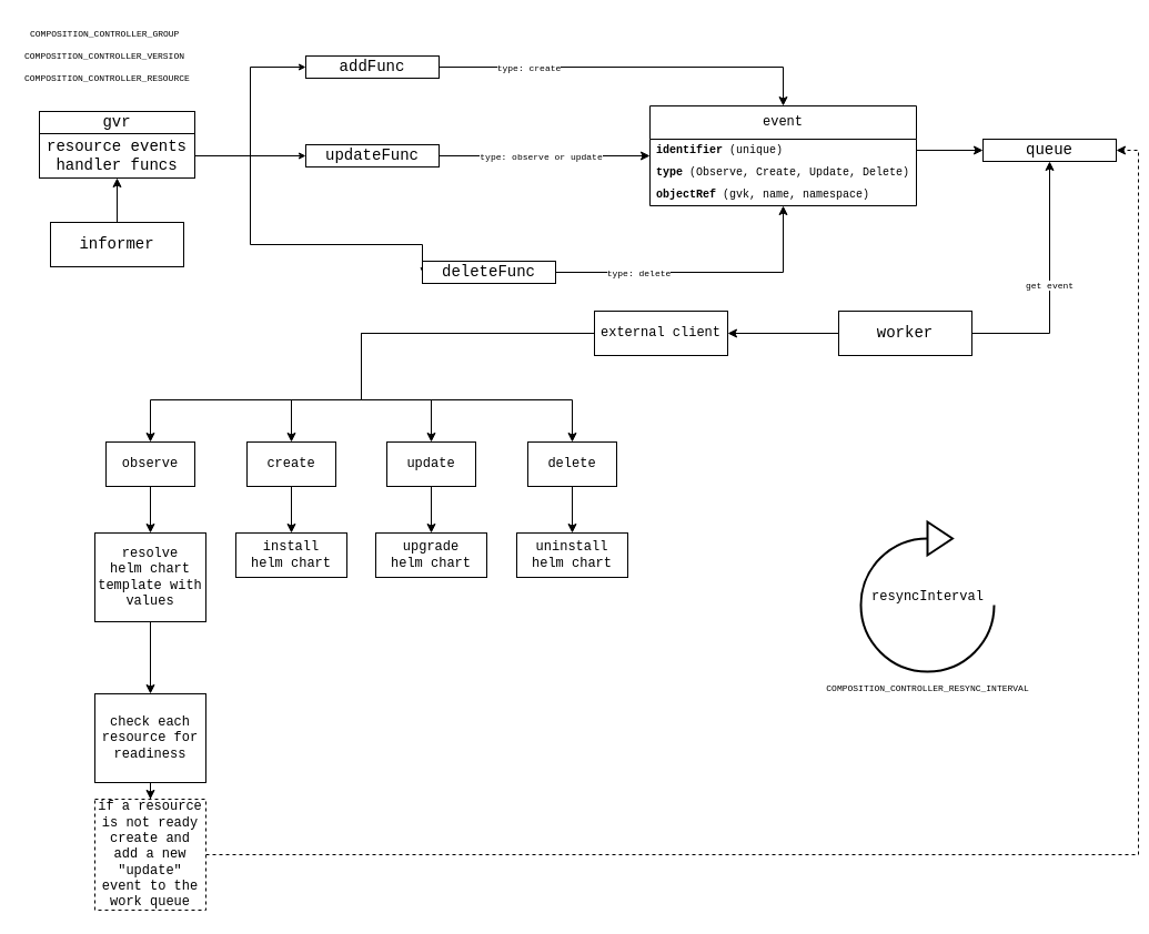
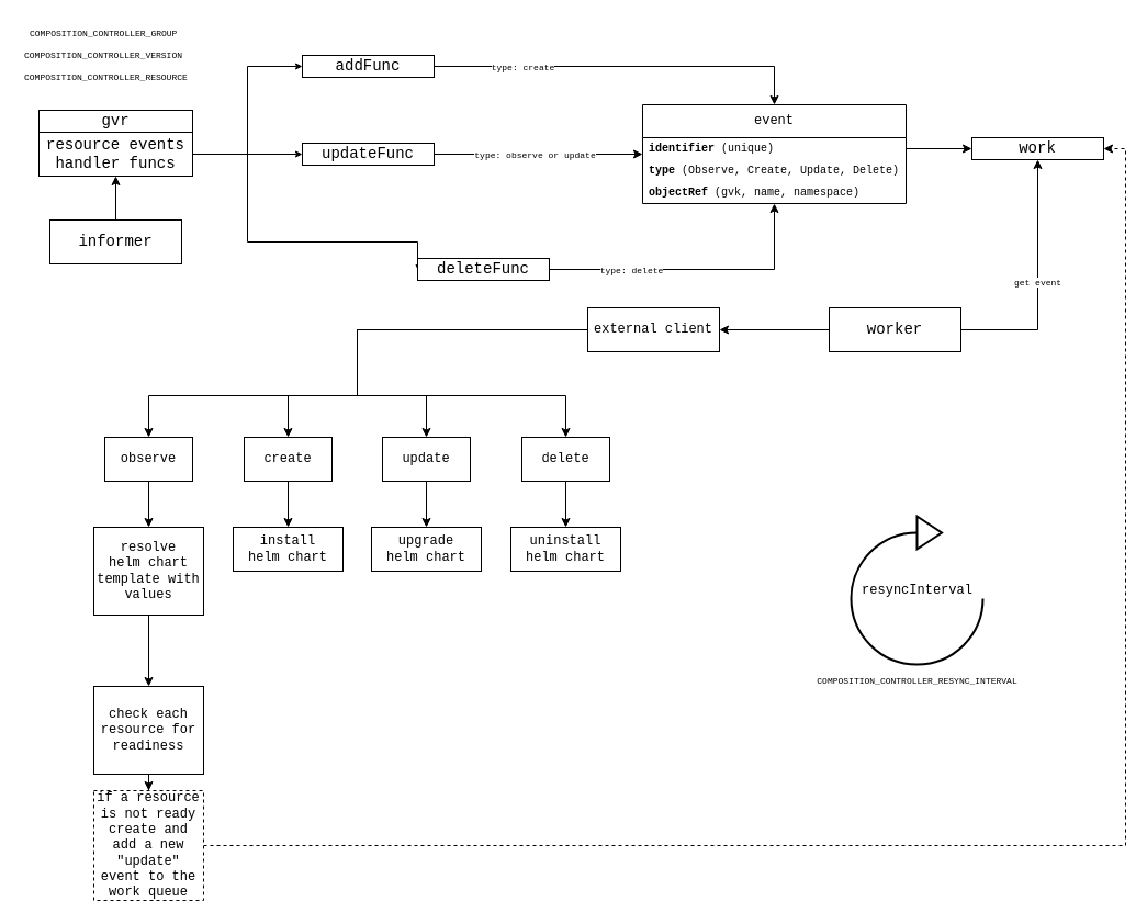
  <mxCell id="0" />
  <mxCell id="1" parent="0" />
  <mxCell id="2" style="edgeStyle=orthogonalEdgeStyle;rounded=0;orthogonalLoop=1;jettySize=auto;html=1;entryX=0;entryY=0.5;entryDx=0;entryDy=0;endArrow=classic;endFill=1;endSize=4;startSize=4;" edge="1" parent="1" source="3" target="9"><mxGeometry relative="1" as="geometry" /></mxCell>
  <mxCell id="3" value="resource events&lt;br&gt;handler funcs" style="rounded=0;whiteSpace=wrap;html=1;fontFamily=Courier New;fontSize=14;" vertex="1" parent="1"><mxGeometry x="35" y="120" width="140" height="40" as="geometry" /></mxCell>
  <mxCell id="4" value="gvr" style="rounded=0;whiteSpace=wrap;html=1;fontFamily=Courier New;fontSize=14;" vertex="1" parent="1"><mxGeometry x="35" y="100" width="140" height="20" as="geometry" /></mxCell>
  <mxCell id="5" style="edgeStyle=orthogonalEdgeStyle;rounded=0;orthogonalLoop=1;jettySize=auto;html=1;entryX=0.5;entryY=1;entryDx=0;entryDy=0;" edge="1" parent="1" source="6" target="3"><mxGeometry relative="1" as="geometry" /></mxCell>
  <mxCell id="6" value="informer" style="rounded=0;whiteSpace=wrap;html=1;fontFamily=Courier New;fontSize=14;" vertex="1" parent="1"><mxGeometry x="45" y="200" width="120" height="40" as="geometry" /></mxCell>
  <mxCell id="7" style="rounded=0;orthogonalLoop=1;jettySize=auto;html=1;entryX=0;entryY=0.5;entryDx=0;entryDy=0;endArrow=classic;endFill=1;endSize=4;startSize=4;edgeStyle=orthogonalEdgeStyle;" edge="1" parent="1" target="8"><mxGeometry relative="1" as="geometry"><mxPoint x="175" y="140" as="sourcePoint" /><Array as="points"><mxPoint x="225" y="140" /><mxPoint x="225" y="60" /></Array></mxGeometry></mxCell>
  <mxCell id="8" value="addFunc" style="rounded=0;whiteSpace=wrap;html=1;fontFamily=Courier New;fontSize=14;" vertex="1" parent="1"><mxGeometry x="275" y="50" width="120" height="20" as="geometry" /></mxCell>
  <mxCell id="9" value="updateFunc" style="rounded=0;whiteSpace=wrap;html=1;fontFamily=Courier New;fontSize=14;" vertex="1" parent="1"><mxGeometry x="275" y="130" width="120" height="20" as="geometry" /></mxCell>
  <mxCell id="10" style="rounded=0;orthogonalLoop=1;jettySize=auto;html=1;entryX=0;entryY=0.5;entryDx=0;entryDy=0;startSize=4;endSize=2;endArrow=classic;endFill=1;edgeStyle=orthogonalEdgeStyle;" edge="1" parent="1" target="11"><mxGeometry relative="1" as="geometry"><mxPoint x="175" y="140" as="sourcePoint" /><Array as="points"><mxPoint x="225" y="140" /><mxPoint x="225" y="220" /></Array></mxGeometry></mxCell>
  <mxCell id="11" value="deleteFunc" style="rounded=0;whiteSpace=wrap;html=1;fontFamily=Courier New;fontSize=14;" vertex="1" parent="1"><mxGeometry x="380" y="235" width="120" height="20" as="geometry" /></mxCell>
- <mxCell id="12" value="queue" style="rounded=0;whiteSpace=wrap;html=1;fontFamily=Courier New;fontSize=14;" vertex="1" parent="1"><mxGeometry x="885" y="125" width="120" height="20" as="geometry" /></mxCell>
+ <mxCell id="12" value="work" style="rounded=0;whiteSpace=wrap;html=1;fontFamily=Courier New;fontSize=14;" vertex="1" parent="1"><mxGeometry x="885" y="125" width="120" height="20" as="geometry" /></mxCell>
  <mxCell id="13" value="get event" style="edgeStyle=orthogonalEdgeStyle;rounded=0;orthogonalLoop=1;jettySize=auto;html=1;entryX=0.5;entryY=1;entryDx=0;entryDy=0;exitX=1;exitY=0.5;exitDx=0;exitDy=0;fontFamily=Courier New;fontSize=8;" edge="1" parent="1" source="15" target="12"><mxGeometry relative="1" as="geometry"><Array as="points"><mxPoint x="945" y="300" /></Array></mxGeometry></mxCell>
  <mxCell id="14" style="edgeStyle=orthogonalEdgeStyle;rounded=0;orthogonalLoop=1;jettySize=auto;html=1;entryX=1;entryY=0.5;entryDx=0;entryDy=0;" edge="1" parent="1" source="15" target="20"><mxGeometry relative="1" as="geometry" /></mxCell>
  <mxCell id="15" value="worker" style="rounded=0;whiteSpace=wrap;html=1;fontFamily=Courier New;fontSize=14;" vertex="1" parent="1"><mxGeometry x="755" y="280" width="120" height="40" as="geometry" /></mxCell>
  <mxCell id="16" style="edgeStyle=orthogonalEdgeStyle;rounded=0;orthogonalLoop=1;jettySize=auto;html=1;entryX=0.5;entryY=0;entryDx=0;entryDy=0;" edge="1" parent="1" source="20" target="22"><mxGeometry relative="1" as="geometry"><Array as="points"><mxPoint x="325" y="360" /><mxPoint x="135" y="360" /></Array></mxGeometry></mxCell>
  <mxCell id="17" style="edgeStyle=orthogonalEdgeStyle;rounded=0;orthogonalLoop=1;jettySize=auto;html=1;entryX=0.5;entryY=0;entryDx=0;entryDy=0;" edge="1" parent="1" source="20" target="24"><mxGeometry relative="1" as="geometry"><Array as="points"><mxPoint x="325" y="360" /><mxPoint x="262" y="360" /></Array></mxGeometry></mxCell>
  <mxCell id="18" style="edgeStyle=orthogonalEdgeStyle;rounded=0;orthogonalLoop=1;jettySize=auto;html=1;entryX=0.5;entryY=0;entryDx=0;entryDy=0;" edge="1" parent="1" source="20" target="26"><mxGeometry relative="1" as="geometry"><Array as="points"><mxPoint x="325" y="360" /><mxPoint x="388" y="360" /></Array></mxGeometry></mxCell>
  <mxCell id="19" style="edgeStyle=orthogonalEdgeStyle;rounded=0;orthogonalLoop=1;jettySize=auto;html=1;entryX=0.5;entryY=0;entryDx=0;entryDy=0;" edge="1" parent="1" source="20" target="28"><mxGeometry relative="1" as="geometry"><Array as="points"><mxPoint x="325" y="360" /><mxPoint x="515" y="360" /></Array></mxGeometry></mxCell>
  <mxCell id="20" value="external client" style="rounded=0;whiteSpace=wrap;html=1;fontFamily=Courier New;" vertex="1" parent="1"><mxGeometry x="535" y="280" width="120" height="40" as="geometry" /></mxCell>
  <mxCell id="21" style="edgeStyle=orthogonalEdgeStyle;rounded=0;orthogonalLoop=1;jettySize=auto;html=1;entryX=0.5;entryY=0;entryDx=0;entryDy=0;" edge="1" parent="1" source="22" target="44"><mxGeometry relative="1" as="geometry" /></mxCell>
  <mxCell id="22" value="observe" style="rounded=0;whiteSpace=wrap;html=1;fontFamily=Courier New;" vertex="1" parent="1"><mxGeometry x="95" y="398" width="80" height="40" as="geometry" /></mxCell>
  <mxCell id="23" style="edgeStyle=orthogonalEdgeStyle;rounded=0;orthogonalLoop=1;jettySize=auto;html=1;entryX=0.5;entryY=0;entryDx=0;entryDy=0;" edge="1" parent="1" source="24" target="40"><mxGeometry relative="1" as="geometry" /></mxCell>
  <mxCell id="24" value="create" style="rounded=0;whiteSpace=wrap;html=1;fontFamily=Courier New;" vertex="1" parent="1"><mxGeometry x="222" y="398" width="80" height="40" as="geometry" /></mxCell>
  <mxCell id="25" style="edgeStyle=orthogonalEdgeStyle;rounded=0;orthogonalLoop=1;jettySize=auto;html=1;entryX=0.5;entryY=0;entryDx=0;entryDy=0;" edge="1" parent="1" source="26" target="41"><mxGeometry relative="1" as="geometry" /></mxCell>
  <mxCell id="26" value="update" style="rounded=0;whiteSpace=wrap;html=1;fontFamily=Courier New;" vertex="1" parent="1"><mxGeometry x="348" y="398" width="80" height="40" as="geometry" /></mxCell>
  <mxCell id="27" style="edgeStyle=orthogonalEdgeStyle;rounded=0;orthogonalLoop=1;jettySize=auto;html=1;entryX=0.5;entryY=0;entryDx=0;entryDy=0;" edge="1" parent="1" source="28" target="42"><mxGeometry relative="1" as="geometry" /></mxCell>
  <mxCell id="28" value="delete" style="rounded=0;whiteSpace=wrap;html=1;fontFamily=Courier New;" vertex="1" parent="1"><mxGeometry x="475" y="398" width="80" height="40" as="geometry" /></mxCell>
  <mxCell id="29" style="edgeStyle=orthogonalEdgeStyle;rounded=0;orthogonalLoop=1;jettySize=auto;html=1;exitX=1;exitY=0.5;exitDx=0;exitDy=0;" edge="1" parent="1" source="11" target="35"><mxGeometry relative="1" as="geometry" /></mxCell>
  <mxCell id="30" value="type: delete" style="edgeLabel;html=1;align=center;verticalAlign=middle;resizable=0;points=[];fontFamily=Courier New;fontSize=8;" vertex="1" connectable="0" parent="29"><mxGeometry x="-0.62" y="1" relative="1" as="geometry"><mxPoint x="24" y="1" as="offset" /></mxGeometry></mxCell>
  <mxCell id="31" style="edgeStyle=orthogonalEdgeStyle;rounded=0;orthogonalLoop=1;jettySize=auto;html=1;exitX=1;exitY=0.5;exitDx=0;exitDy=0;entryX=0.5;entryY=0;entryDx=0;entryDy=0;" edge="1" parent="1" source="8" target="35"><mxGeometry relative="1" as="geometry" /></mxCell>
  <mxCell id="32" value="type: create" style="edgeLabel;html=1;align=center;verticalAlign=middle;resizable=0;points=[];fontSize=8;fontFamily=Courier New;" vertex="1" connectable="0" parent="31"><mxGeometry x="0.167" y="1" relative="1" as="geometry"><mxPoint x="-121" y="1" as="offset" /></mxGeometry></mxCell>
  <mxCell id="33" style="edgeStyle=orthogonalEdgeStyle;rounded=0;orthogonalLoop=1;jettySize=auto;html=1;exitX=1;exitY=0.5;exitDx=0;exitDy=0;" edge="1" parent="1" source="9" target="35"><mxGeometry relative="1" as="geometry" /></mxCell>
  <mxCell id="34" value="type: observe or update" style="edgeLabel;html=1;align=center;verticalAlign=middle;resizable=0;points=[];fontSize=8;fontFamily=Courier New;" vertex="1" connectable="0" parent="33"><mxGeometry x="0.069" y="-1" relative="1" as="geometry"><mxPoint x="-11" y="-1" as="offset" /></mxGeometry></mxCell>
  <mxCell id="35" value="event" style="swimlane;fontStyle=0;childLayout=stackLayout;horizontal=1;startSize=30;horizontalStack=0;resizeParent=1;resizeParentMax=0;resizeLast=0;collapsible=1;marginBottom=0;whiteSpace=wrap;html=1;fontFamily=Courier New;fontSize=12;" vertex="1" parent="1"><mxGeometry x="585" y="95" width="240" height="90" as="geometry" /></mxCell>
  <mxCell id="36" value="&lt;b&gt;identifier&lt;/b&gt; (unique)" style="text;strokeColor=none;fillColor=none;align=left;verticalAlign=middle;spacingLeft=4;spacingRight=4;overflow=hidden;points=[[0,0.5],[1,0.5]];portConstraint=eastwest;rotatable=0;whiteSpace=wrap;html=1;fontFamily=Courier New;fontSize=10;" vertex="1" parent="35"><mxGeometry y="30" width="240" height="20" as="geometry" /></mxCell>
  <mxCell id="37" value="&lt;b&gt;type&lt;/b&gt; (Observe, Create, Update, Delete)" style="text;strokeColor=none;fillColor=none;align=left;verticalAlign=middle;spacingLeft=4;spacingRight=4;overflow=hidden;points=[[0,0.5],[1,0.5]];portConstraint=eastwest;rotatable=0;whiteSpace=wrap;html=1;fontFamily=Courier New;fontSize=10;" vertex="1" parent="35"><mxGeometry y="50" width="240" height="20" as="geometry" /></mxCell>
  <mxCell id="38" value="&lt;b&gt;objectRef&lt;/b&gt; (gvk, name, namespace)" style="text;strokeColor=none;fillColor=none;align=left;verticalAlign=middle;spacingLeft=4;spacingRight=4;overflow=hidden;points=[[0,0.5],[1,0.5]];portConstraint=eastwest;rotatable=0;whiteSpace=wrap;html=1;fontFamily=Courier New;fontSize=10;" vertex="1" parent="35"><mxGeometry y="70" width="240" height="20" as="geometry" /></mxCell>
  <mxCell id="39" style="edgeStyle=orthogonalEdgeStyle;rounded=0;orthogonalLoop=1;jettySize=auto;html=1;entryX=0;entryY=0.5;entryDx=0;entryDy=0;" edge="1" parent="1" source="36" target="12"><mxGeometry relative="1" as="geometry" /></mxCell>
  <mxCell id="40" value="install&lt;br&gt;helm chart" style="rounded=0;whiteSpace=wrap;html=1;fontFamily=Courier New;" vertex="1" parent="1"><mxGeometry x="212" y="480" width="100" height="40" as="geometry" /></mxCell>
  <mxCell id="41" value="upgrade&lt;br&gt;helm chart" style="rounded=0;whiteSpace=wrap;html=1;fontFamily=Courier New;" vertex="1" parent="1"><mxGeometry x="338" y="480" width="100" height="40" as="geometry" /></mxCell>
  <mxCell id="42" value="uninstall&lt;br&gt;helm chart" style="rounded=0;whiteSpace=wrap;html=1;fontFamily=Courier New;" vertex="1" parent="1"><mxGeometry x="465" y="480" width="100" height="40" as="geometry" /></mxCell>
  <mxCell id="43" style="edgeStyle=orthogonalEdgeStyle;rounded=0;orthogonalLoop=1;jettySize=auto;html=1;entryX=0.5;entryY=0;entryDx=0;entryDy=0;" edge="1" parent="1" source="44" target="46"><mxGeometry relative="1" as="geometry" /></mxCell>
  <mxCell id="44" value="resolve&lt;br&gt;helm chart&lt;br&gt;template with values" style="rounded=0;whiteSpace=wrap;html=1;fontFamily=Courier New;" vertex="1" parent="1"><mxGeometry x="85" y="480" width="100" height="80" as="geometry" /></mxCell>
  <mxCell id="45" style="edgeStyle=orthogonalEdgeStyle;rounded=0;orthogonalLoop=1;jettySize=auto;html=1;entryX=0.5;entryY=0;entryDx=0;entryDy=0;" edge="1" parent="1" source="46" target="48"><mxGeometry relative="1" as="geometry" /></mxCell>
  <mxCell id="46" value="check each resource for readiness" style="rounded=0;whiteSpace=wrap;html=1;fontFamily=Courier New;" vertex="1" parent="1"><mxGeometry x="85" y="625" width="100" height="80" as="geometry" /></mxCell>
  <mxCell id="47" style="edgeStyle=orthogonalEdgeStyle;rounded=0;orthogonalLoop=1;jettySize=auto;html=1;entryX=1;entryY=0.5;entryDx=0;entryDy=0;dashed=1;" edge="1" parent="1" source="48" target="12"><mxGeometry relative="1" as="geometry" /></mxCell>
  <mxCell id="48" value="if a resource is not ready create and add a new &quot;update&quot; event to the work queue" style="rounded=0;whiteSpace=wrap;html=1;fontFamily=Courier New;dashed=1;" vertex="1" parent="1"><mxGeometry x="85" y="720" width="100" height="100" as="geometry" /></mxCell>
  <mxCell id="49" value="resyncInterval" style="html=1;verticalLabelPosition=middle;align=center;labelBackgroundColor=#ffffff;verticalAlign=middle;strokeWidth=2;strokeColor=#000000;shadow=0;dashed=0;shape=mxgraph.ios7.icons.reload;aspect=fixed;fontFamily=Courier New;labelPosition=center;" vertex="1" parent="1"><mxGeometry x="775" y="470" width="120" height="135" as="geometry" /></mxCell>
  <mxCell id="50" value="COMPOSITION_CONTROLLER_RESYNC_INTERVAL" style="text;html=1;align=center;verticalAlign=middle;resizable=0;points=[];autosize=1;strokeColor=none;fillColor=none;fontFamily=Courier New;fontSize=8;" vertex="1" parent="1"><mxGeometry x="730" y="610" width="210" height="20" as="geometry" /></mxCell>
  <mxCell id="51" value="COMPOSITION_CONTROLLER_GROUP" style="text;html=1;align=left;verticalAlign=middle;resizable=0;points=[];autosize=1;strokeColor=none;fillColor=none;fontFamily=Courier New;fontSize=8;" vertex="1" parent="1"><mxGeometry x="25" y="20" width="160" height="20" as="geometry" /></mxCell>
  <mxCell id="52" value="COMPOSITION_CONTROLLER_VERSION" style="text;html=1;align=left;verticalAlign=middle;resizable=0;points=[];autosize=1;strokeColor=none;fillColor=none;fontFamily=Courier New;fontSize=8;" vertex="1" parent="1"><mxGeometry x="20" y="40" width="170" height="20" as="geometry" /></mxCell>
  <mxCell id="53" value="COMPOSITION_CONTROLLER_RESOURCE" style="text;html=1;align=left;verticalAlign=middle;resizable=0;points=[];autosize=1;strokeColor=none;fillColor=none;fontFamily=Courier New;fontSize=8;" vertex="1" parent="1"><mxGeometry x="20" y="60" width="170" height="20" as="geometry" /></mxCell>
